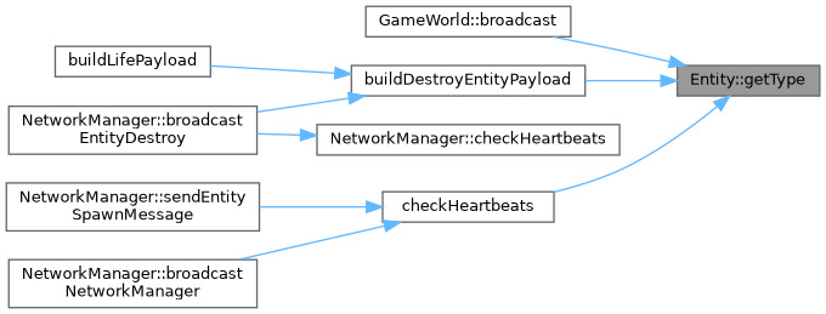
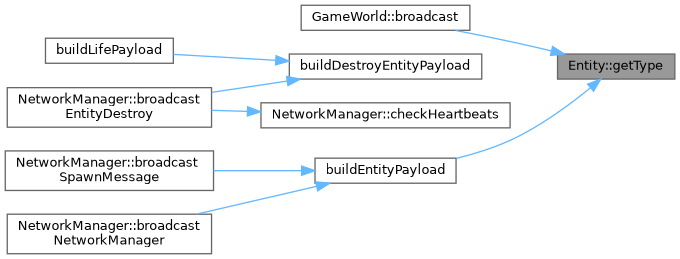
  digraph {
    rankdir=RL
    node [color=grey40 fillcolor=white fontname=Helvetica fontsize=10 shape=box style=filled]
    edge [color=steelblue1 dir=back fontname=Helvetica fontsize=10 labelfontname=Helvetica labelfontsize=10 style=solid]
    n1 [color=gray40 fillcolor=grey60 fontcolor=black height=0.2 label="Entity::getType" width=0.4]
    n2 [height=0.2 label=buildDestroyEntityPayload width=0.4]
-   n3 [height=0.2 label=checkHeartbeats width=0.4]
+   n3 [height=0.2 label=buildEntityPayload width=0.4]
    n4 [height=0.2 label="GameWorld::broadcast" width=0.4]
    n5 [height=0.2 label=buildLifePayload width=0.4]
    n6 [height=0.2 label="NetworkManager::broadcast\lEntityDestroy" width=0.4]
    n7 [height=0.2 label="NetworkManager::broadcast\lNetworkManager" width=0.4]
-   n8 [height=0.2 label="NetworkManager::sendEntity\lSpawnMessage" width=0.4]
+   n8 [height=0.2 label="NetworkManager::broadcast\lSpawnMessage" width=0.4]
    n9 [height=0.2 label="NetworkManager::checkHeartbeats" width=0.4]
-   n1 -> n2
    n1 -> n3
    n1 -> n4
    n2 -> n5
    n2 -> n6
    n3 -> n7
    n3 -> n8
    n9 -> n6
  }
